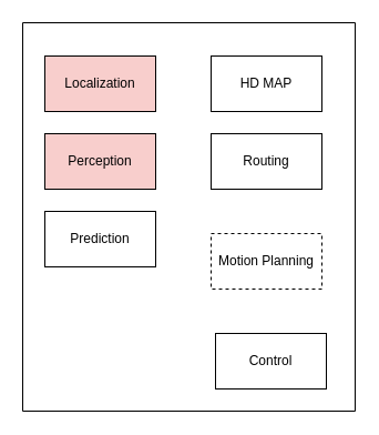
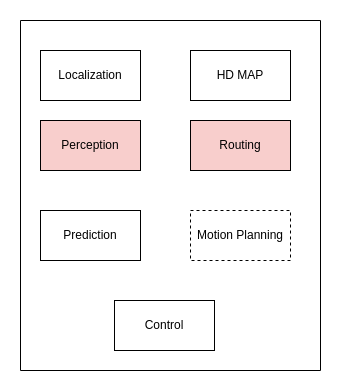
  <mxCell id="0" />
  <mxCell id="1" parent="0" />
  <mxCell id="2" value="" style="swimlane;startSize=0;" vertex="1" parent="1"><mxGeometry x="20" y="20" width="300" height="350" as="geometry" /></mxCell>
- <mxCell id="3" value="Control" style="rounded=0;whiteSpace=wrap;html=1;" vertex="1" parent="2"><mxGeometry x="174" y="280" width="100" height="50" as="geometry" /></mxCell>
+ <mxCell id="3" value="Control" style="rounded=0;whiteSpace=wrap;html=1;" vertex="1" parent="2"><mxGeometry x="94" y="280" width="100" height="50" as="geometry" /></mxCell>
  <mxCell id="4" value="Perception" style="rounded=0;whiteSpace=wrap;html=1;fillColor=#f8cecc;" vertex="1" parent="2"><mxGeometry x="20" y="100" width="100" height="50" as="geometry" /></mxCell>
- <mxCell id="5" value="Localization" style="rounded=0;whiteSpace=wrap;html=1;fillColor=#f8cecc;" vertex="1" parent="2"><mxGeometry x="20" y="30" width="100" height="50" as="geometry" /></mxCell>
+ <mxCell id="5" value="Localization" style="rounded=0;whiteSpace=wrap;html=1;" vertex="1" parent="2"><mxGeometry x="20" y="30" width="100" height="50" as="geometry" /></mxCell>
  <mxCell id="6" value="HD MAP" style="rounded=0;whiteSpace=wrap;html=1;" vertex="1" parent="2"><mxGeometry x="170" y="30" width="100" height="50" as="geometry" /></mxCell>
- <mxCell id="7" value="Routing" style="rounded=0;whiteSpace=wrap;html=1;" vertex="1" parent="2"><mxGeometry x="170" y="100" width="100" height="50" as="geometry" /></mxCell>
- <mxCell id="8" value="Prediction" style="rounded=0;whiteSpace=wrap;html=1;" vertex="1" parent="2"><mxGeometry x="20" y="170" width="100" height="50" as="geometry" /></mxCell>
+ <mxCell id="7" value="Routing" style="rounded=0;whiteSpace=wrap;html=1;fillColor=#f8cecc;" vertex="1" parent="2"><mxGeometry x="170" y="100" width="100" height="50" as="geometry" /></mxCell>
+ <mxCell id="8" value="Prediction" style="rounded=0;whiteSpace=wrap;html=1;" vertex="1" parent="2"><mxGeometry x="20" y="190" width="100" height="50" as="geometry" /></mxCell>
  <mxCell id="9" value="Motion Planning" style="rounded=0;whiteSpace=wrap;html=1;dashed=1;" vertex="1" parent="2"><mxGeometry x="170" y="190" width="100" height="50" as="geometry" /></mxCell>
